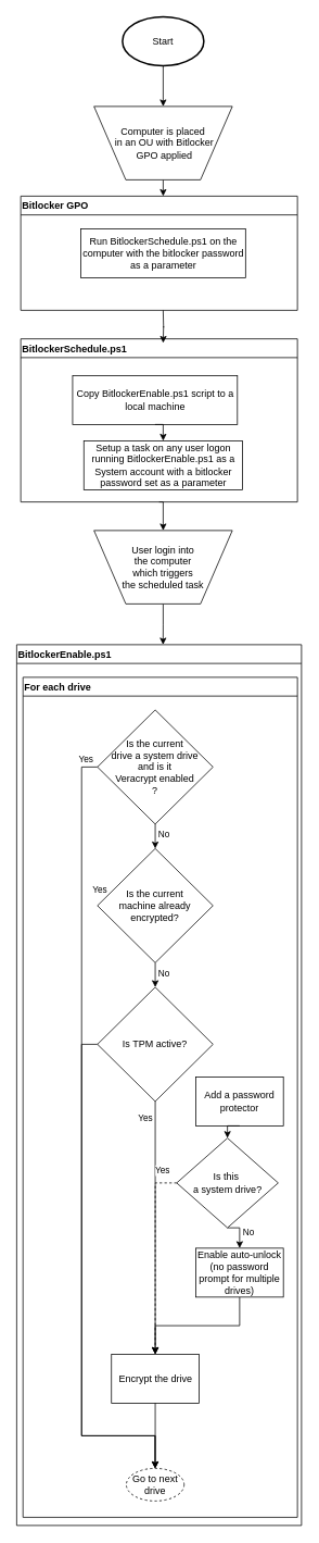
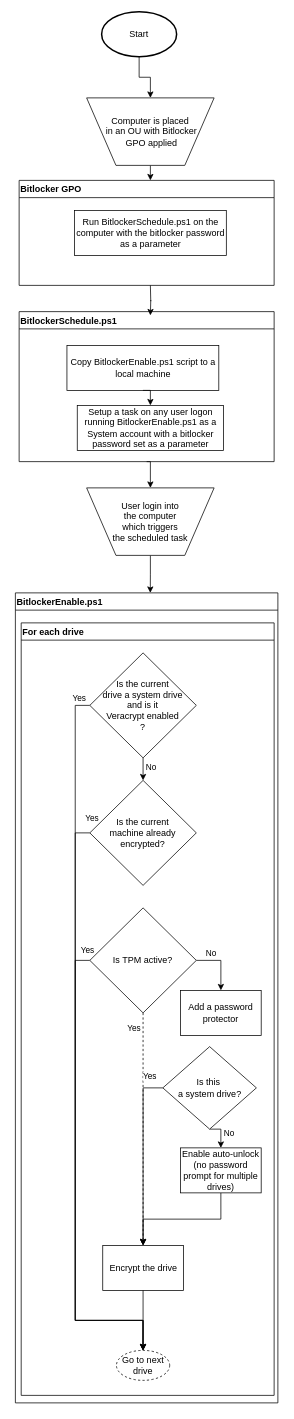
  <mxCell id="0" />
  <mxCell id="1" parent="0" />
  <mxCell id="2" value="BitlockerEnable.ps1" style="swimlane;align=left;" parent="1" vertex="1"><mxGeometry x="20" y="790" width="350" height="1080" as="geometry" /></mxCell>
  <mxCell id="3" value="For each drive" style="swimlane;align=left;" parent="2" vertex="1"><mxGeometry x="7.75" y="40" width="337.25" height="1030" as="geometry" /></mxCell>
  <mxCell id="4" style="edgeStyle=orthogonalEdgeStyle;rounded=0;orthogonalLoop=1;jettySize=auto;html=1;exitX=0;exitY=0.5;exitDx=0;exitDy=0;entryX=0.5;entryY=0;entryDx=0;entryDy=0;" parent="3" source="9" target="10" edge="1"><mxGeometry relative="1" as="geometry"><Array as="points"><mxPoint x="72" y="110" /><mxPoint x="72" y="930" /><mxPoint x="163" y="930" /></Array></mxGeometry></mxCell>
  <mxCell id="5" value="Yes" style="edgeLabel;html=1;align=center;verticalAlign=middle;resizable=0;points=[];" parent="4" vertex="1" connectable="0"><mxGeometry x="-0.31" y="-1" relative="1" as="geometry"><mxPoint x="22.75" y="-165" as="offset" /></mxGeometry></mxCell>
  <mxCell id="6" value="Yes" style="edgeLabel;html=1;align=center;verticalAlign=middle;resizable=0;points=[];" parent="4" vertex="1" connectable="0"><mxGeometry x="-0.97" y="-1" relative="1" as="geometry"><mxPoint y="-9" as="offset" /></mxGeometry></mxCell>
  <mxCell id="7" style="edgeStyle=orthogonalEdgeStyle;rounded=0;orthogonalLoop=1;jettySize=auto;html=1;exitX=0.5;exitY=1;exitDx=0;exitDy=0;entryX=0.5;entryY=0;entryDx=0;entryDy=0;" parent="3" source="9" target="13" edge="1"><mxGeometry relative="1" as="geometry" /></mxCell>
  <mxCell id="8" value="No" style="edgeLabel;html=1;align=center;verticalAlign=middle;resizable=0;points=[];" parent="7" vertex="1" connectable="0"><mxGeometry x="-0.248" y="-1" relative="1" as="geometry"><mxPoint x="11" as="offset" /></mxGeometry></mxCell>
  <mxCell id="9" value="Is the current &lt;br&gt;drive a system drive &lt;br&gt;and is it &lt;br&gt;Veracrypt enabled&lt;br&gt;?" style="rhombus;whiteSpace=wrap;html=1;align=center;" parent="3" vertex="1"><mxGeometry x="91.5" y="40" width="142" height="140" as="geometry" /></mxCell>
  <mxCell id="10" value="Go to next drive" style="ellipse;whiteSpace=wrap;html=1;align=center;dashed=1;" parent="3" vertex="1"><mxGeometry x="127" y="970" width="71" height="40" as="geometry" /></mxCell>
- <mxCell id="11" style="edgeStyle=orthogonalEdgeStyle;rounded=0;orthogonalLoop=1;jettySize=auto;html=1;exitX=0.5;exitY=1;exitDx=0;exitDy=0;entryX=0.5;entryY=0;entryDx=0;entryDy=0;" parent="3" source="13" target="21" edge="1"><mxGeometry relative="1" as="geometry" /></mxCell>
- <mxCell id="12" value="No" style="edgeLabel;html=1;align=center;verticalAlign=middle;resizable=0;points=[];" parent="11" vertex="1" connectable="0"><mxGeometry x="-0.222" y="1" relative="1" as="geometry"><mxPoint x="9" as="offset" /></mxGeometry></mxCell>
  <mxCell id="13" value="Is the current &lt;br&gt;machine already &lt;br&gt;encrypted?" style="rhombus;whiteSpace=wrap;html=1;align=center;" parent="3" vertex="1"><mxGeometry x="91.5" y="210" width="142" height="140" as="geometry" /></mxCell>
- <mxCell id="18" style="edgeStyle=orthogonalEdgeStyle;rounded=0;orthogonalLoop=1;jettySize=auto;html=1;exitX=0.5;exitY=1;exitDx=0;exitDy=0;entryX=0.5;entryY=0;entryDx=0;entryDy=0;" parent="3" source="21" target="23" edge="1"><mxGeometry relative="1" as="geometry" /></mxCell>
+ <mxCell id="14" style="edgeStyle=orthogonalEdgeStyle;rounded=0;orthogonalLoop=1;jettySize=auto;html=1;exitX=0;exitY=0.5;exitDx=0;exitDy=0;entryX=0.5;entryY=0;entryDx=0;entryDy=0;" parent="3" source="13" target="10" edge="1"><mxGeometry relative="1" as="geometry"><Array as="points"><mxPoint x="72" y="280" /><mxPoint x="72" y="930" /><mxPoint x="163" y="930" /></Array></mxGeometry></mxCell>
+ <mxCell id="15" value="Yes" style="edgeLabel;html=1;align=center;verticalAlign=middle;resizable=0;points=[];" parent="14" vertex="1" connectable="0"><mxGeometry x="-0.813" y="2" relative="1" as="geometry"><mxPoint x="13.2" y="99.45" as="offset" /></mxGeometry></mxCell>
+ <mxCell id="16" style="edgeStyle=orthogonalEdgeStyle;rounded=0;orthogonalLoop=1;jettySize=auto;html=1;exitX=1;exitY=0.5;exitDx=0;exitDy=0;entryX=0.5;entryY=0;entryDx=0;entryDy=0;" parent="3" source="21" target="22" edge="1"><mxGeometry relative="1" as="geometry" /></mxCell>
+ <mxCell id="17" value="No" style="edgeLabel;html=1;align=center;verticalAlign=middle;resizable=0;points=[];" parent="16" vertex="1" connectable="0"><mxGeometry x="-0.281" relative="1" as="geometry"><mxPoint x="-7.19" y="-10" as="offset" /></mxGeometry></mxCell>
+ <mxCell id="18" style="edgeStyle=orthogonalEdgeStyle;rounded=0;orthogonalLoop=1;jettySize=auto;html=1;exitX=0.5;exitY=1;exitDx=0;exitDy=0;entryX=0.5;entryY=0;entryDx=0;entryDy=0;dashed=1;" parent="3" source="21" target="23" edge="1"><mxGeometry relative="1" as="geometry" /></mxCell>
  <mxCell id="19" value="Yes" style="edgeLabel;html=1;align=center;verticalAlign=middle;resizable=0;points=[];" parent="18" vertex="1" connectable="0"><mxGeometry x="-0.295" relative="1" as="geometry"><mxPoint x="-12.5" y="-89.66" as="offset" /></mxGeometry></mxCell>
  <mxCell id="20" style="edgeStyle=orthogonalEdgeStyle;rounded=0;orthogonalLoop=1;jettySize=auto;html=1;exitX=0;exitY=0.5;exitDx=0;exitDy=0;" edge="1" parent="3" source="21"><mxGeometry relative="1" as="geometry"><mxPoint x="162.25" y="970" as="targetPoint" /><Array as="points"><mxPoint x="72" y="450" /><mxPoint x="72" y="930" /><mxPoint x="162" y="930" /></Array></mxGeometry></mxCell>
  <mxCell id="21" value="Is TPM active?" style="rhombus;whiteSpace=wrap;html=1;align=center;" parent="3" vertex="1"><mxGeometry x="91.5" y="380" width="142" height="140" as="geometry" /></mxCell>
  <mxCell id="22" value="Add a password protector" style="rounded=0;whiteSpace=wrap;html=1;" parent="3" vertex="1"><mxGeometry x="212.5" y="490" width="107.5" height="60" as="geometry" /></mxCell>
  <mxCell id="23" value="Encrypt the drive" style="rounded=0;whiteSpace=wrap;html=1;" parent="3" vertex="1"><mxGeometry x="108.75" y="830" width="107.5" height="60" as="geometry" /></mxCell>
- <mxCell id="24" style="edgeStyle=orthogonalEdgeStyle;rounded=0;orthogonalLoop=1;jettySize=auto;html=1;exitX=0;exitY=0.5;exitDx=0;exitDy=0;entryX=0.5;entryY=0;entryDx=0;entryDy=0;dashed=1;" parent="3" source="27" target="23" edge="1"><mxGeometry relative="1" as="geometry" /></mxCell>
+ <mxCell id="24" style="edgeStyle=orthogonalEdgeStyle;rounded=0;orthogonalLoop=1;jettySize=auto;html=1;exitX=0;exitY=0.5;exitDx=0;exitDy=0;entryX=0.5;entryY=0;entryDx=0;entryDy=0;" parent="3" source="27" target="23" edge="1"><mxGeometry relative="1" as="geometry" /></mxCell>
  <mxCell id="25" value="Yes" style="edgeLabel;html=1;align=center;verticalAlign=middle;resizable=0;points=[];" parent="24" vertex="1" connectable="0"><mxGeometry x="-0.851" y="2" relative="1" as="geometry"><mxPoint y="-17.02" as="offset" /></mxGeometry></mxCell>
  <mxCell id="26" value="No" style="edgeStyle=orthogonalEdgeStyle;rounded=0;orthogonalLoop=1;jettySize=auto;html=1;exitX=0.5;exitY=1;exitDx=0;exitDy=0;entryX=0.5;entryY=0;entryDx=0;entryDy=0;" parent="3" source="27" target="30" edge="1"><mxGeometry x="-0.0" y="11" relative="1" as="geometry"><mxPoint as="offset" /></mxGeometry></mxCell>
  <mxCell id="27" value="Is this&amp;nbsp;&lt;br&gt;a system drive?" style="rhombus;whiteSpace=wrap;html=1;align=center;" parent="3" vertex="1"><mxGeometry x="188.87" y="565" width="124.75" height="110" as="geometry" /></mxCell>
- <mxCell id="28" style="edgeStyle=orthogonalEdgeStyle;rounded=0;orthogonalLoop=1;jettySize=auto;html=1;exitX=0.5;exitY=1;exitDx=0;exitDy=0;entryX=0.5;entryY=0;entryDx=0;entryDy=0;" parent="3" source="22" target="27" edge="1"><mxGeometry relative="1" as="geometry"><mxPoint x="383.75" y="1420" as="sourcePoint" /><mxPoint x="280.0" y="1620" as="targetPoint" /><Array as="points" /></mxGeometry></mxCell>
  <mxCell id="29" style="edgeStyle=orthogonalEdgeStyle;rounded=0;orthogonalLoop=1;jettySize=auto;html=1;exitX=0.5;exitY=1;exitDx=0;exitDy=0;" parent="3" source="30" target="23" edge="1"><mxGeometry relative="1" as="geometry" /></mxCell>
  <mxCell id="30" value="Enable auto-unlock (no password prompt for multiple drives)" style="rounded=0;whiteSpace=wrap;html=1;" parent="3" vertex="1"><mxGeometry x="212.49" y="700" width="107.5" height="60" as="geometry" /></mxCell>
  <mxCell id="31" style="edgeStyle=orthogonalEdgeStyle;rounded=0;orthogonalLoop=1;jettySize=auto;html=1;exitX=0.5;exitY=1;exitDx=0;exitDy=0;entryX=0.5;entryY=0;entryDx=0;entryDy=0;endArrow=open;" parent="3" source="23" target="10" edge="1"><mxGeometry relative="1" as="geometry"><mxPoint x="167.25" y="990" as="targetPoint" /></mxGeometry></mxCell>
  <mxCell id="32" value="Bitlocker GPO" style="swimlane;align=left;" parent="1" vertex="1"><mxGeometry x="25" y="240" width="340" height="140" as="geometry" /></mxCell>
  <mxCell id="33" value="BitlockerSchedule.ps1" style="swimlane;align=left;" parent="1" vertex="1"><mxGeometry x="25" y="415" width="340" height="200" as="geometry" /></mxCell>
  <mxCell id="34" value="Setup a task on any user logon running BitlockerEnable.ps1 as a System account with a bitlocker password set as a parameter" style="rounded=0;whiteSpace=wrap;html=1;" parent="33" vertex="1"><mxGeometry x="77.5" y="125" width="195" height="60" as="geometry" /></mxCell>
  <mxCell id="35" value="Copy&amp;nbsp;BitlockerEnable.ps1 script to a local machine" style="rounded=0;whiteSpace=wrap;html=1;" parent="33" vertex="1"><mxGeometry x="63.75" y="45" width="202.5" height="60" as="geometry" /></mxCell>
  <mxCell id="36" style="edgeStyle=orthogonalEdgeStyle;rounded=0;orthogonalLoop=1;jettySize=auto;html=1;exitX=0.5;exitY=1;exitDx=0;exitDy=0;entryX=0.5;entryY=0;entryDx=0;entryDy=0;" parent="33" source="35" target="34" edge="1"><mxGeometry relative="1" as="geometry" /></mxCell>
  <mxCell id="37" style="edgeStyle=orthogonalEdgeStyle;rounded=0;orthogonalLoop=1;jettySize=auto;html=1;exitX=0.5;exitY=1;exitDx=0;exitDy=0;exitPerimeter=0;entryX=0.5;entryY=0;entryDx=0;entryDy=0;" parent="1" source="38" target="40" edge="1"><mxGeometry relative="1" as="geometry" /></mxCell>
- <mxCell id="38" value="Start" style="strokeWidth=2;html=1;shape=mxgraph.flowchart.start_1;whiteSpace=wrap;" parent="1" vertex="1"><mxGeometry x="150" y="20" width="100" height="60" as="geometry" /></mxCell>
+ <mxCell id="38" value="Start" style="strokeWidth=2;html=1;shape=mxgraph.flowchart.start_1;whiteSpace=wrap;" parent="1" vertex="1"><mxGeometry x="135" y="15" width="100" height="60" as="geometry" /></mxCell>
  <mxCell id="39" style="edgeStyle=orthogonalEdgeStyle;rounded=0;orthogonalLoop=1;jettySize=auto;html=1;exitX=0.5;exitY=1;exitDx=0;exitDy=0;" parent="1" source="40" edge="1"><mxGeometry relative="1" as="geometry"><mxPoint x="200" y="240" as="targetPoint" /></mxGeometry></mxCell>
  <mxCell id="40" value="Computer is placed&lt;br&gt;&amp;nbsp;in an OU with Bitlocker&lt;br&gt;&amp;nbsp;GPO applied" style="verticalLabelPosition=middle;verticalAlign=middle;html=1;shape=trapezoid;perimeter=trapezoidPerimeter;whiteSpace=wrap;size=0.23;arcSize=10;flipV=1;labelPosition=center;align=center;" parent="1" vertex="1"><mxGeometry x="115" y="130" width="170" height="90" as="geometry" /></mxCell>
  <mxCell id="41" style="edgeStyle=orthogonalEdgeStyle;rounded=0;orthogonalLoop=1;jettySize=auto;html=1;exitX=0.5;exitY=1;exitDx=0;exitDy=0;entryX=0.514;entryY=0;entryDx=0;entryDy=0;entryPerimeter=0;" parent="1" source="42" target="2" edge="1"><mxGeometry relative="1" as="geometry" /></mxCell>
  <mxCell id="42" value="User login into &lt;br&gt;the computer &lt;br&gt;which triggers &lt;br&gt;the scheduled task" style="verticalLabelPosition=middle;verticalAlign=middle;html=1;shape=trapezoid;perimeter=trapezoidPerimeter;whiteSpace=wrap;size=0.23;arcSize=10;flipV=1;labelPosition=center;align=center;" parent="1" vertex="1"><mxGeometry x="115" y="650" width="170" height="90" as="geometry" /></mxCell>
  <mxCell id="43" style="edgeStyle=orthogonalEdgeStyle;rounded=0;orthogonalLoop=1;jettySize=auto;html=1;entryX=0.5;entryY=0;entryDx=0;entryDy=0;exitX=0.5;exitY=1;exitDx=0;exitDy=0;" parent="1" source="33" target="42" edge="1"><mxGeometry relative="1" as="geometry"><mxPoint x="200" y="610" as="sourcePoint" /></mxGeometry></mxCell>
  <mxCell id="44" style="edgeStyle=orthogonalEdgeStyle;rounded=0;orthogonalLoop=1;jettySize=auto;html=1;" parent="1" edge="1"><mxGeometry relative="1" as="geometry"><mxPoint x="200" y="380" as="sourcePoint" /><mxPoint x="200" y="420" as="targetPoint" /></mxGeometry></mxCell>
  <mxCell id="45" value="Run BitlockerSchedule.ps1 on the computer with the bitlocker password as a parameter" style="rounded=0;whiteSpace=wrap;html=1;" parent="1" vertex="1"><mxGeometry x="98.75" y="280" width="202.5" height="60" as="geometry" /></mxCell>
